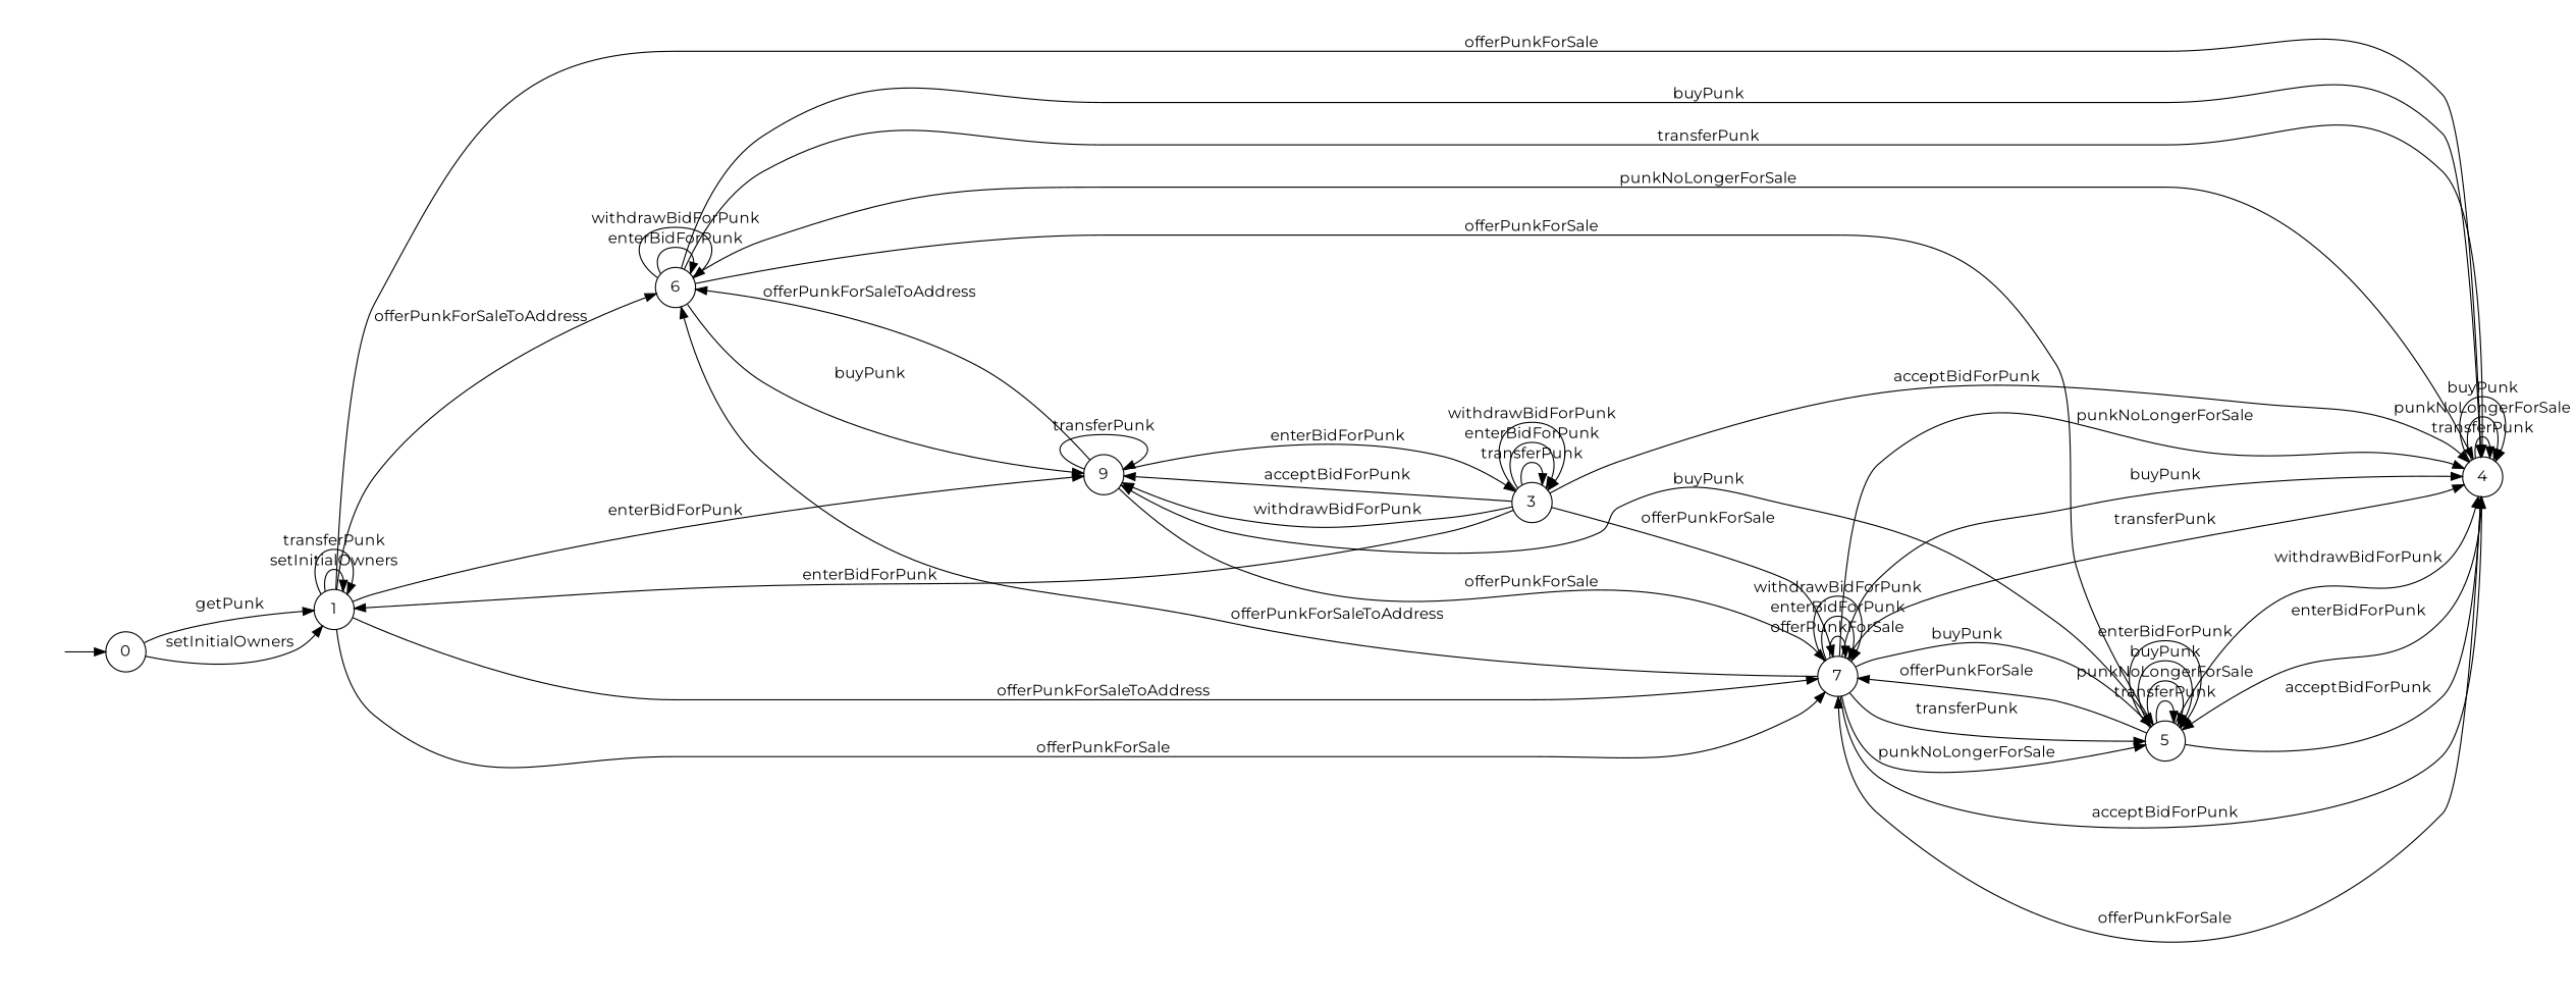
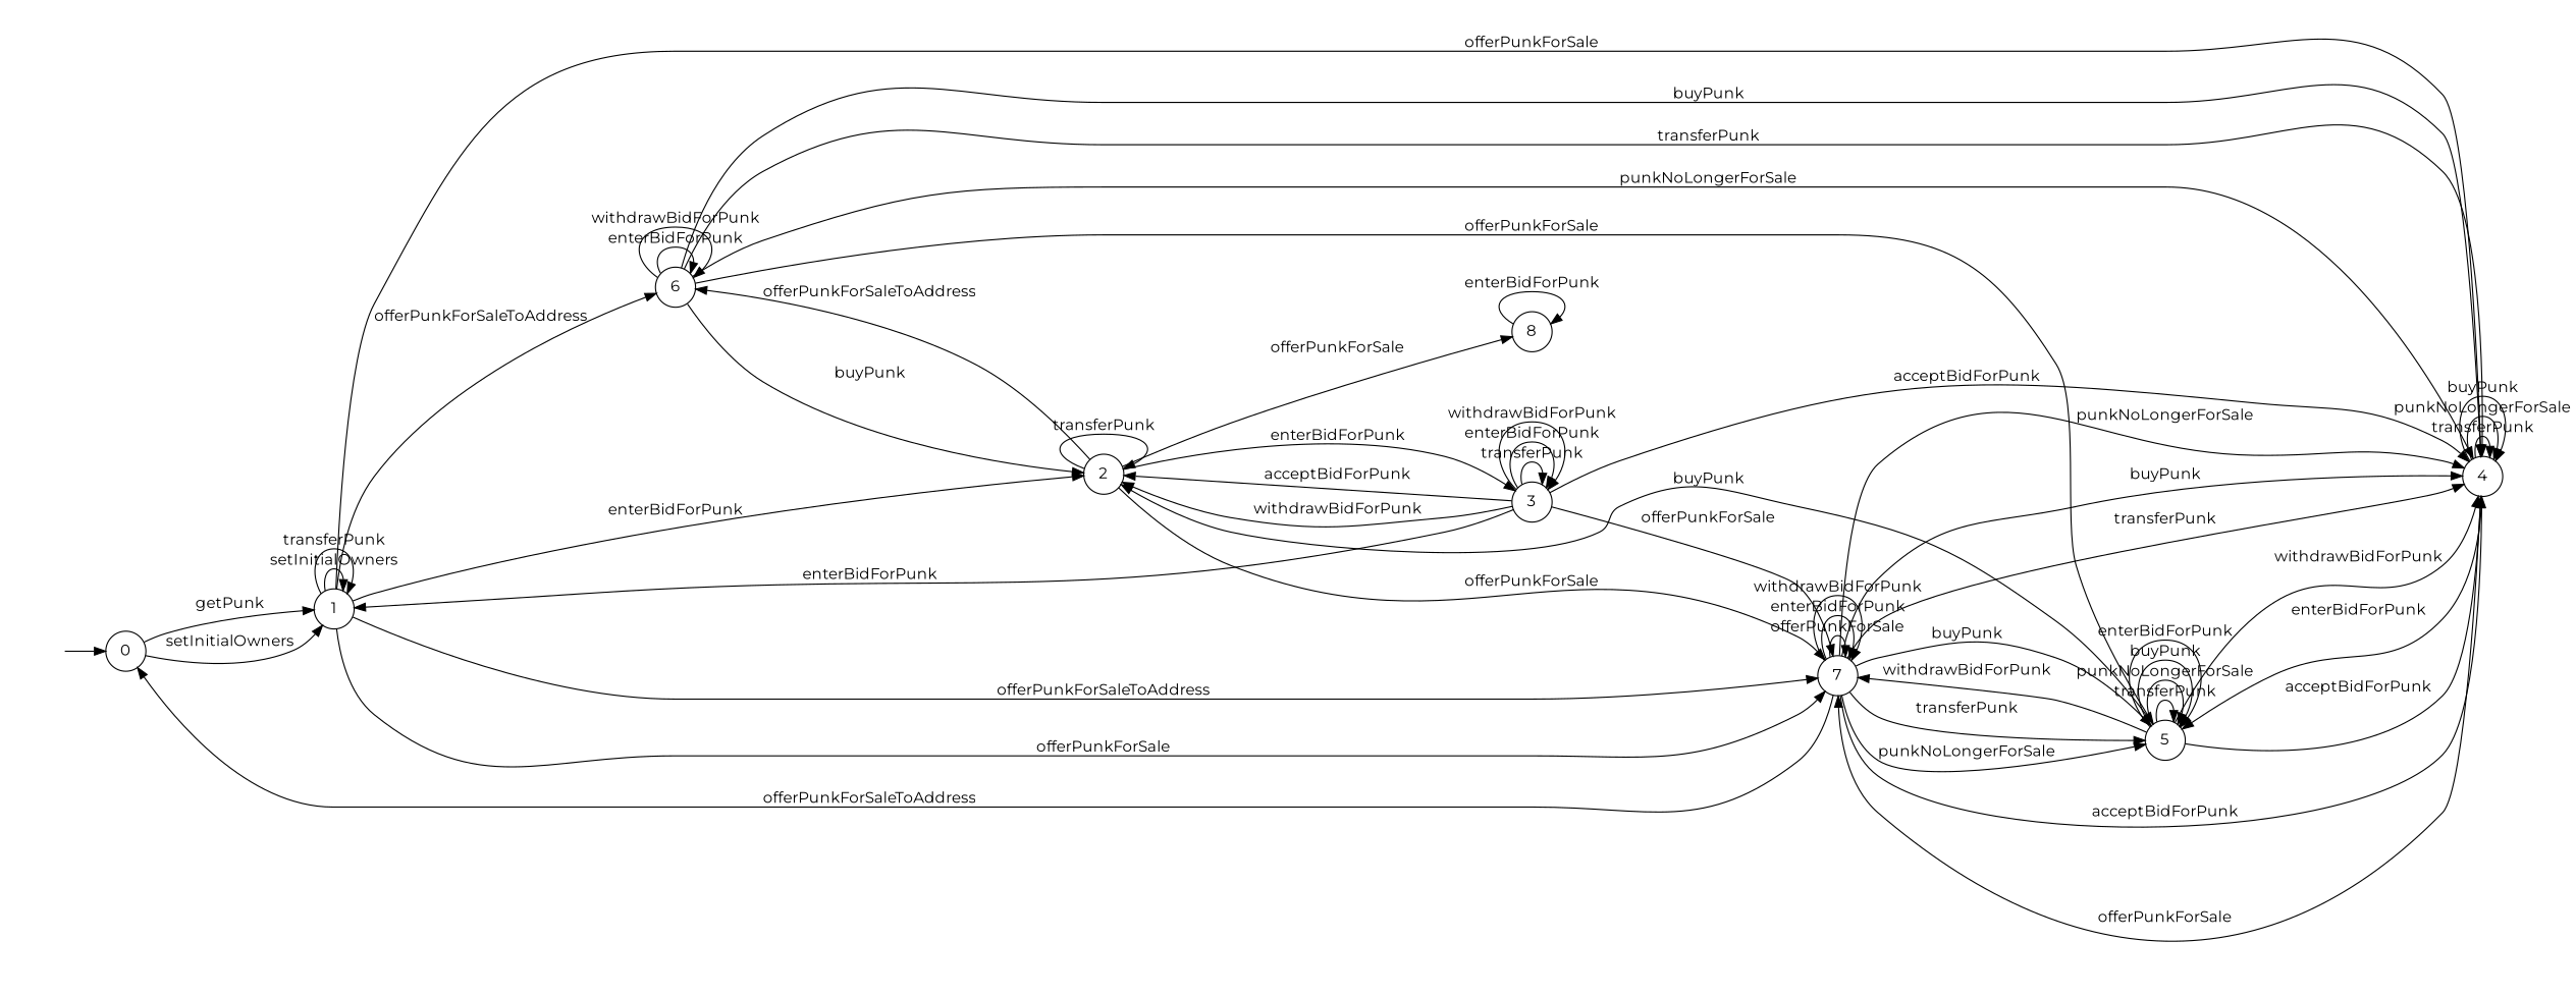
  digraph {
    fontname=Montserrat
    rankdir=LR
    node [fontname=Montserrat shape=circle]
    edge [fontname=Montserrat]
    "" [shape=plaintext]
    n2 [label=0]
    n3 [label=1]
    n4 [label=6]
-   n5 [label=9]
+   n5 [label=2]
    n6 [label=4]
    n7 [label=7]
    n8 [label=5]
    n9 [label=3]
+   n10 [label=8]
    "" -> n2
    n2 -> n3 [label=setInitialOwners]
    n2 -> n3 [label=getPunk]
    n3 -> n3 [label=setInitialOwners]
    n3 -> n3 [label=transferPunk]
    n3 -> n4 [label=offerPunkForSaleToAddress]
    n3 -> n5 [label=enterBidForPunk]
    n3 -> n6 [label=offerPunkForSale]
    n3 -> n7 [label=offerPunkForSale]
    n3 -> n7 [label=offerPunkForSaleToAddress]
    n4 -> n4 [label=enterBidForPunk]
    n4 -> n4 [label=withdrawBidForPunk]
    n4 -> n5 [label=buyPunk]
    n4 -> n6 [label=transferPunk]
    n4 -> n6 [label=punkNoLongerForSale]
    n4 -> n6 [label=buyPunk]
    n4 -> n8 [label=offerPunkForSale]
    n5 -> n4 [label=offerPunkForSaleToAddress]
    n5 -> n5 [label=transferPunk]
    n5 -> n7 [label=offerPunkForSale]
    n5 -> n9 [label=enterBidForPunk]
+   n5 -> n10 [label=offerPunkForSale]
    n6 -> n6 [label=transferPunk]
    n6 -> n6 [label=punkNoLongerForSale]
    n6 -> n6 [label=buyPunk]
    n6 -> n7 [label=offerPunkForSale]
    n6 -> n8 [label=enterBidForPunk]
-   n7 -> n4 [label=offerPunkForSaleToAddress]
+   n7 -> n2 [label=offerPunkForSaleToAddress]
    n7 -> n6 [label=transferPunk]
    n7 -> n6 [label=punkNoLongerForSale]
    n7 -> n6 [label=buyPunk]
    n7 -> n6 [label=acceptBidForPunk]
    n7 -> n7 [label=offerPunkForSale]
    n7 -> n7 [label=enterBidForPunk]
    n7 -> n7 [label=withdrawBidForPunk]
    n7 -> n8 [label=transferPunk]
    n7 -> n8 [label=punkNoLongerForSale]
    n7 -> n8 [label=buyPunk]
    n8 -> n5 [label=buyPunk]
    n8 -> n6 [label=acceptBidForPunk]
    n8 -> n6 [label=withdrawBidForPunk]
-   n8 -> n7 [label=offerPunkForSale]
+   n8 -> n7 [label=withdrawBidForPunk]
    n8 -> n8 [label=transferPunk]
    n8 -> n8 [label=punkNoLongerForSale]
    n8 -> n8 [label=buyPunk]
    n8 -> n8 [label=enterBidForPunk]
    n9 -> n3 [label=enterBidForPunk]
    n9 -> n5 [label=acceptBidForPunk]
    n9 -> n5 [label=withdrawBidForPunk]
    n9 -> n6 [label=acceptBidForPunk]
    n9 -> n7 [label=offerPunkForSale]
    n9 -> n9 [label=transferPunk]
    n9 -> n9 [label=enterBidForPunk]
    n9 -> n9 [label=withdrawBidForPunk]
+   n10 -> n10 [label=enterBidForPunk]
  }
